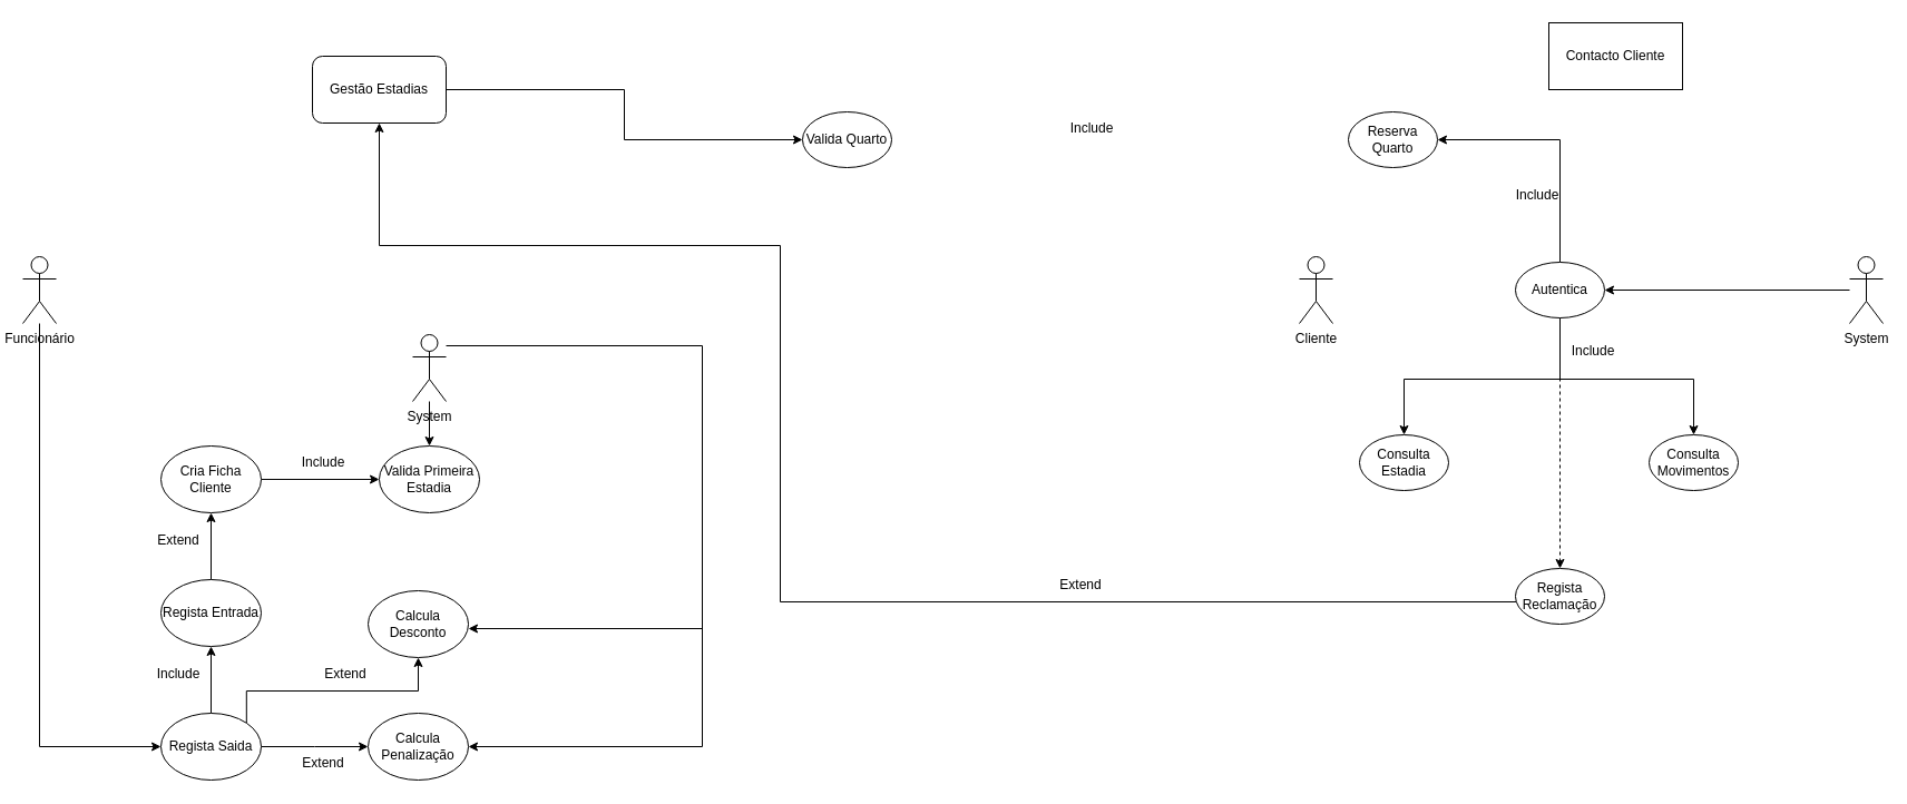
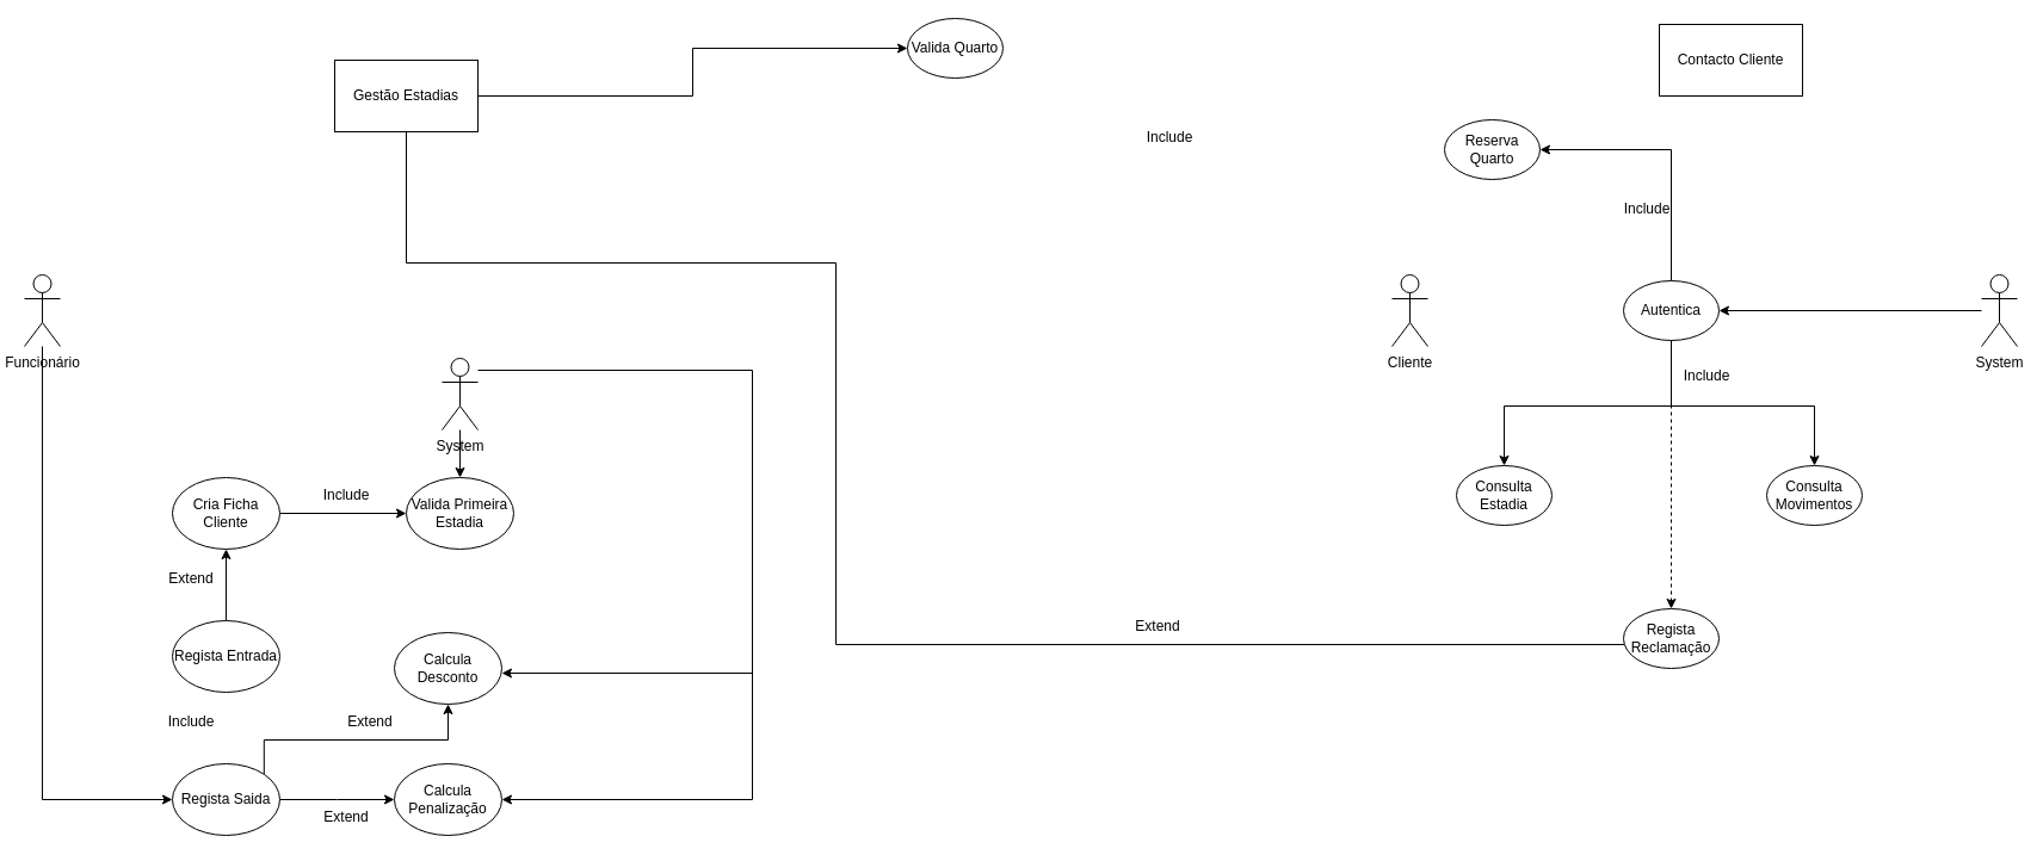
  <mxCell id="0" />
  <mxCell id="1" parent="0" />
  <mxCell id="2" style="edgeStyle=orthogonalEdgeStyle;rounded=0;orthogonalLoop=1;jettySize=auto;html=1;entryX=0;entryY=0.5;entryDx=0;entryDy=0;" edge="1" parent="1" source="3" target="15"><mxGeometry relative="1" as="geometry"><Array as="points"><mxPoint x="35" y="670" /></Array></mxGeometry></mxCell>
  <mxCell id="3" value="Funcionário" style="shape=umlActor;verticalLabelPosition=bottom;verticalAlign=top;html=1;outlineConnect=0;" vertex="1" parent="1"><mxGeometry x="20" y="230" width="30" height="60" as="geometry" /></mxCell>
  <mxCell id="4" style="edgeStyle=orthogonalEdgeStyle;rounded=0;orthogonalLoop=1;jettySize=auto;html=1;entryX=0.5;entryY=0;entryDx=0;entryDy=0;" edge="1" parent="1" source="5" target="6"><mxGeometry relative="1" as="geometry" /></mxCell>
  <mxCell id="5" value="System" style="shape=umlActor;verticalLabelPosition=bottom;verticalAlign=top;html=1;outlineConnect=0;" vertex="1" parent="1"><mxGeometry x="370" y="300" width="30" height="60" as="geometry" /></mxCell>
  <mxCell id="6" value="Valida Primeira Estadia" style="ellipse;whiteSpace=wrap;html=1;" vertex="1" parent="1"><mxGeometry x="340" y="400" width="90" height="60" as="geometry" /></mxCell>
  <mxCell id="7" value="Include" style="text;html=1;align=center;verticalAlign=middle;whiteSpace=wrap;rounded=0;" vertex="1" parent="1"><mxGeometry x="260" y="400" width="60" height="30" as="geometry" /></mxCell>
  <mxCell id="8" style="edgeStyle=orthogonalEdgeStyle;rounded=0;orthogonalLoop=1;jettySize=auto;html=1;entryX=0;entryY=0.5;entryDx=0;entryDy=0;" edge="1" parent="1" source="9" target="6"><mxGeometry relative="1" as="geometry" /></mxCell>
  <mxCell id="9" value="Cria Ficha Cliente" style="ellipse;whiteSpace=wrap;html=1;" vertex="1" parent="1"><mxGeometry x="144" y="400" width="90" height="60" as="geometry" /></mxCell>
  <mxCell id="10" style="edgeStyle=orthogonalEdgeStyle;rounded=0;orthogonalLoop=1;jettySize=auto;html=1;exitX=0.5;exitY=0;exitDx=0;exitDy=0;entryX=0.5;entryY=1;entryDx=0;entryDy=0;" edge="1" parent="1" source="11" target="9"><mxGeometry relative="1" as="geometry" /></mxCell>
  <mxCell id="11" value="Regista Entrada" style="ellipse;whiteSpace=wrap;html=1;" vertex="1" parent="1"><mxGeometry x="144" y="520" width="90" height="60" as="geometry" /></mxCell>
- <mxCell id="12" style="edgeStyle=orthogonalEdgeStyle;rounded=0;orthogonalLoop=1;jettySize=auto;html=1;exitX=0.5;exitY=0;exitDx=0;exitDy=0;entryX=0.5;entryY=1;entryDx=0;entryDy=0;" edge="1" parent="1" source="15" target="11"><mxGeometry relative="1" as="geometry" /></mxCell>
  <mxCell id="13" style="edgeStyle=orthogonalEdgeStyle;rounded=0;orthogonalLoop=1;jettySize=auto;html=1;entryX=0;entryY=0.5;entryDx=0;entryDy=0;" edge="1" parent="1" source="15"><mxGeometry relative="1" as="geometry"><mxPoint x="330" y="670" as="targetPoint" /></mxGeometry></mxCell>
  <mxCell id="14" style="edgeStyle=orthogonalEdgeStyle;rounded=0;orthogonalLoop=1;jettySize=auto;html=1;exitX=1;exitY=0;exitDx=0;exitDy=0;entryX=0.5;entryY=1;entryDx=0;entryDy=0;" edge="1" parent="1" source="15"><mxGeometry relative="1" as="geometry"><mxPoint x="375" y="590" as="targetPoint" /><Array as="points"><mxPoint x="221" y="620" /><mxPoint x="375" y="620" /></Array></mxGeometry></mxCell>
  <mxCell id="15" value="Regista Saida" style="ellipse;whiteSpace=wrap;html=1;" vertex="1" parent="1"><mxGeometry x="144" y="640" width="90" height="60" as="geometry" /></mxCell>
  <mxCell id="16" value="Extend" style="text;html=1;align=center;verticalAlign=middle;whiteSpace=wrap;rounded=0;" vertex="1" parent="1"><mxGeometry x="130" y="470" width="60" height="30" as="geometry" /></mxCell>
  <mxCell id="17" value="Include" style="text;html=1;align=center;verticalAlign=middle;whiteSpace=wrap;rounded=0;" vertex="1" parent="1"><mxGeometry x="130" y="590" width="60" height="30" as="geometry" /></mxCell>
  <mxCell id="18" style="edgeStyle=orthogonalEdgeStyle;rounded=0;orthogonalLoop=1;jettySize=auto;html=1;entryX=1;entryY=0.5;entryDx=0;entryDy=0;" edge="1" parent="1" source="5"><mxGeometry relative="1" as="geometry"><mxPoint x="420" y="670" as="targetPoint" /><Array as="points"><mxPoint x="630" y="310" /><mxPoint x="630" y="670" /></Array></mxGeometry></mxCell>
  <mxCell id="19" value="Extend" style="text;html=1;align=center;verticalAlign=middle;whiteSpace=wrap;rounded=0;" vertex="1" parent="1"><mxGeometry x="260" y="670" width="60" height="30" as="geometry" /></mxCell>
  <mxCell id="20" value="Calcula Penalização" style="ellipse;whiteSpace=wrap;html=1;" vertex="1" parent="1"><mxGeometry x="330" y="640" width="90" height="60" as="geometry" /></mxCell>
  <mxCell id="21" value="Extend" style="text;html=1;align=center;verticalAlign=middle;whiteSpace=wrap;rounded=0;" vertex="1" parent="1"><mxGeometry x="280" y="590" width="60" height="30" as="geometry" /></mxCell>
  <mxCell id="22" style="edgeStyle=orthogonalEdgeStyle;rounded=0;orthogonalLoop=1;jettySize=auto;html=1;entryX=1;entryY=0.5;entryDx=0;entryDy=0;" edge="1" parent="1"><mxGeometry relative="1" as="geometry"><mxPoint x="630" y="564" as="sourcePoint" /><mxPoint x="420" y="564" as="targetPoint" /></mxGeometry></mxCell>
  <mxCell id="23" value="Calcula Desconto" style="ellipse;whiteSpace=wrap;html=1;" vertex="1" parent="1"><mxGeometry x="330" y="530" width="90" height="60" as="geometry" /></mxCell>
  <mxCell id="24" style="edgeStyle=orthogonalEdgeStyle;rounded=0;orthogonalLoop=1;jettySize=auto;html=1;entryX=0;entryY=0.5;entryDx=0;entryDy=0;" edge="1" parent="1" source="25" target="42"><mxGeometry relative="1" as="geometry" /></mxCell>
- <mxCell id="25" value="Gestão Estadias" style="whiteSpace=wrap;html=1;rounded=1;" vertex="1" parent="1"><mxGeometry x="280" y="50" width="120" height="60" as="geometry" /></mxCell>
+ <mxCell id="25" value="Gestão Estadias" style="rounded=0;whiteSpace=wrap;html=1;" vertex="1" parent="1"><mxGeometry x="280" y="50" width="120" height="60" as="geometry" /></mxCell>
  <mxCell id="26" value="Contacto Cliente" style="rounded=0;whiteSpace=wrap;html=1;" vertex="1" parent="1"><mxGeometry x="1390" y="20" width="120" height="60" as="geometry" /></mxCell>
  <mxCell id="27" value="Cliente" style="shape=umlActor;verticalLabelPosition=bottom;verticalAlign=top;html=1;outlineConnect=0;" vertex="1" parent="1"><mxGeometry x="1166" y="230" width="30" height="60" as="geometry" /></mxCell>
  <mxCell id="28" style="edgeStyle=orthogonalEdgeStyle;rounded=0;orthogonalLoop=1;jettySize=auto;html=1;entryX=1;entryY=0.5;entryDx=0;entryDy=0;" edge="1" parent="1" source="29" target="34"><mxGeometry relative="1" as="geometry" /></mxCell>
  <mxCell id="29" value="System" style="shape=umlActor;verticalLabelPosition=bottom;verticalAlign=top;html=1;outlineConnect=0;" vertex="1" parent="1"><mxGeometry x="1660" y="230" width="30" height="60" as="geometry" /></mxCell>
  <mxCell id="30" style="edgeStyle=orthogonalEdgeStyle;rounded=0;orthogonalLoop=1;jettySize=auto;html=1;entryX=0.5;entryY=0;entryDx=0;entryDy=0;" edge="1" parent="1" source="34" target="35"><mxGeometry relative="1" as="geometry"><Array as="points"><mxPoint x="1400" y="340" /><mxPoint x="1260" y="340" /></Array></mxGeometry></mxCell>
  <mxCell id="31" style="edgeStyle=orthogonalEdgeStyle;rounded=0;orthogonalLoop=1;jettySize=auto;html=1;" edge="1" parent="1" source="34" target="36"><mxGeometry relative="1" as="geometry"><Array as="points"><mxPoint x="1400" y="340" /><mxPoint x="1520" y="340" /></Array></mxGeometry></mxCell>
  <mxCell id="32" style="edgeStyle=orthogonalEdgeStyle;rounded=0;orthogonalLoop=1;jettySize=auto;html=1;exitX=0.5;exitY=1;exitDx=0;exitDy=0;dashed=1;" edge="1" parent="1" source="34" target="39"><mxGeometry relative="1" as="geometry" /></mxCell>
  <mxCell id="33" style="edgeStyle=orthogonalEdgeStyle;rounded=0;orthogonalLoop=1;jettySize=auto;html=1;entryX=1;entryY=0.5;entryDx=0;entryDy=0;" edge="1" parent="1" source="34" target="41"><mxGeometry relative="1" as="geometry"><Array as="points"><mxPoint x="1400" y="125" /></Array></mxGeometry></mxCell>
  <mxCell id="34" value="Autentica" style="ellipse;whiteSpace=wrap;html=1;" vertex="1" parent="1"><mxGeometry x="1360" y="235" width="80" height="50" as="geometry" /></mxCell>
  <mxCell id="35" value="Consulta Estadia" style="ellipse;whiteSpace=wrap;html=1;" vertex="1" parent="1"><mxGeometry x="1220" y="390" width="80" height="50" as="geometry" /></mxCell>
  <mxCell id="36" value="Consulta Movimentos" style="ellipse;whiteSpace=wrap;html=1;" vertex="1" parent="1"><mxGeometry x="1480" y="390" width="80" height="50" as="geometry" /></mxCell>
  <mxCell id="37" value="Include" style="text;html=1;align=center;verticalAlign=middle;whiteSpace=wrap;rounded=0;" vertex="1" parent="1"><mxGeometry x="1400" y="300" width="60" height="30" as="geometry" /></mxCell>
- <mxCell id="38" style="edgeStyle=orthogonalEdgeStyle;rounded=0;orthogonalLoop=1;jettySize=auto;html=1;entryX=0.5;entryY=1;entryDx=0;entryDy=0;" edge="1" parent="1" source="39" target="25"><mxGeometry relative="1" as="geometry"><Array as="points"><mxPoint x="700" y="540" /><mxPoint x="700" y="220" /><mxPoint x="340" y="220" /></Array></mxGeometry></mxCell>
+ <mxCell id="38" style="edgeStyle=orthogonalEdgeStyle;rounded=0;orthogonalLoop=1;jettySize=auto;html=1;entryX=0.5;entryY=1;entryDx=0;entryDy=0;endArrow=none;" edge="1" parent="1" source="39" target="25"><mxGeometry relative="1" as="geometry"><Array as="points"><mxPoint x="700" y="540" /><mxPoint x="700" y="220" /><mxPoint x="340" y="220" /></Array></mxGeometry></mxCell>
  <mxCell id="39" value="Regista Reclamação" style="ellipse;whiteSpace=wrap;html=1;" vertex="1" parent="1"><mxGeometry x="1360" y="510" width="80" height="50" as="geometry" /></mxCell>
  <mxCell id="40" value="Extend" style="text;html=1;align=center;verticalAlign=middle;whiteSpace=wrap;rounded=0;" vertex="1" parent="1"><mxGeometry x="940" y="510" width="60" height="30" as="geometry" /></mxCell>
  <mxCell id="41" value="Reserva Quarto" style="ellipse;whiteSpace=wrap;html=1;" vertex="1" parent="1"><mxGeometry x="1210" y="100" width="80" height="50" as="geometry" /></mxCell>
- <mxCell id="42" value="Valida Quarto" style="ellipse;whiteSpace=wrap;html=1;" vertex="1" parent="1"><mxGeometry x="720" y="100" width="80" height="50" as="geometry" /></mxCell>
+ <mxCell id="42" value="Valida Quarto" style="ellipse;whiteSpace=wrap;html=1;" vertex="1" parent="1"><mxGeometry x="760" y="15" width="80" height="50" as="geometry" /></mxCell>
  <mxCell id="43" value="Include" style="text;html=1;align=center;verticalAlign=middle;whiteSpace=wrap;rounded=0;" vertex="1" parent="1"><mxGeometry x="950" y="100" width="60" height="30" as="geometry" /></mxCell>
  <mxCell id="44" value="Include" style="text;html=1;align=center;verticalAlign=middle;whiteSpace=wrap;rounded=0;" vertex="1" parent="1"><mxGeometry x="1350" y="160" width="60" height="30" as="geometry" /></mxCell>
